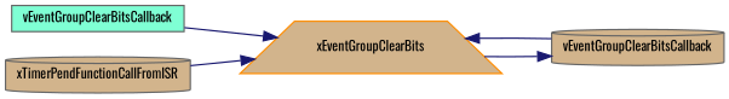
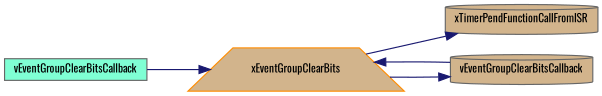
  digraph {
    rankdir=LR
    fontname=Oswald
    node [color=gray40 fillcolor=tan fontname=Oswald fontsize=10 shape=cylinder style=filled]
    edge [color=midnightblue fontname=Oswald fontsize=10 labelfontname=Helvetica labelfontsize=10 style=solid]
    n1 [fillcolor=aquamarine fontcolor=black height=0.2 label=vEventGroupClearBitsCallback shape=box width=0.4]
    n2 [color=darkorange height=0.2 label=xEventGroupClearBits shape=trapezium width=0.4]
    n3 [height=0.2 label=xTimerPendFunctionCallFromISR width=0.4]
    n4 [height=0.2 label=vEventGroupClearBitsCallback width=0.4]
    n1 -> n2
-   n3 -> n2
+   n2 -> n3
    n2 -> n4
    n4 -> n2
  }
